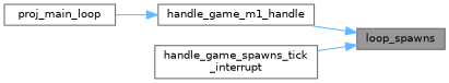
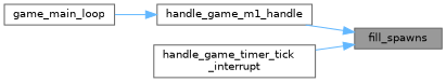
  digraph {
    rankdir=RL
    node [color=grey40 fillcolor=white fontname=Helvetica fontsize=10 shape=box style=filled]
    edge [color=steelblue1 dir=back fontname=Helvetica fontsize=10 labelfontname=Helvetica labelfontsize=10 style=solid]
-   n1 [color=gray40 fillcolor=grey60 fontcolor=black height=0.2 label=loop_spawns width=0.4]
+   n1 [color=gray40 fillcolor=grey60 fontcolor=black height=0.2 label=fill_spawns width=0.4]
    n2 [height=0.2 label=handle_game_m1_handle width=0.4]
-   n3 [height=0.2 label="handle_game_spawns_tick\l_interrupt" width=0.4]
-   n4 [height=0.2 label=proj_main_loop width=0.4]
+   n3 [height=0.2 label="handle_game_timer_tick\l_interrupt" width=0.4]
+   n4 [height=0.2 label=game_main_loop width=0.4]
    n1 -> n2
    n1 -> n3
    n2 -> n4
  }
